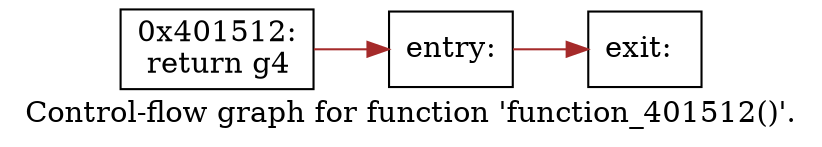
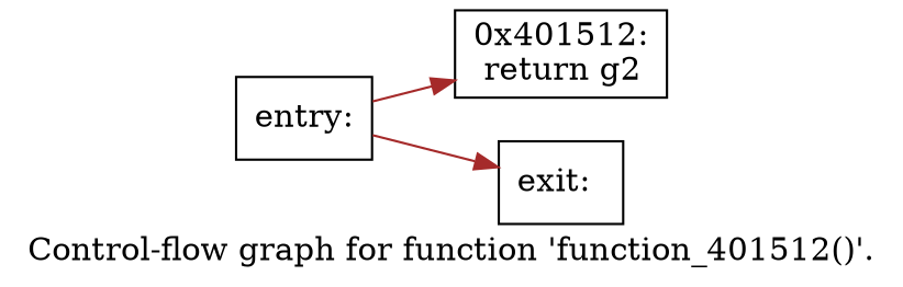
  digraph {
    label="Control-flow graph for function 'function_401512()'."
    rankdir=LR
    node [shape=record]
    edge [color=brown]
    n1 [label="{entry:\l}"]
-   n2 [label="{0x401512:\l  return g4\l}"]
+   n2 [label="{0x401512:\l  return g2\l}"]
    n3 [label="{exit:\l}"]
-   n2 -> n1
+   n1 -> n2
    n1 -> n3
  }
